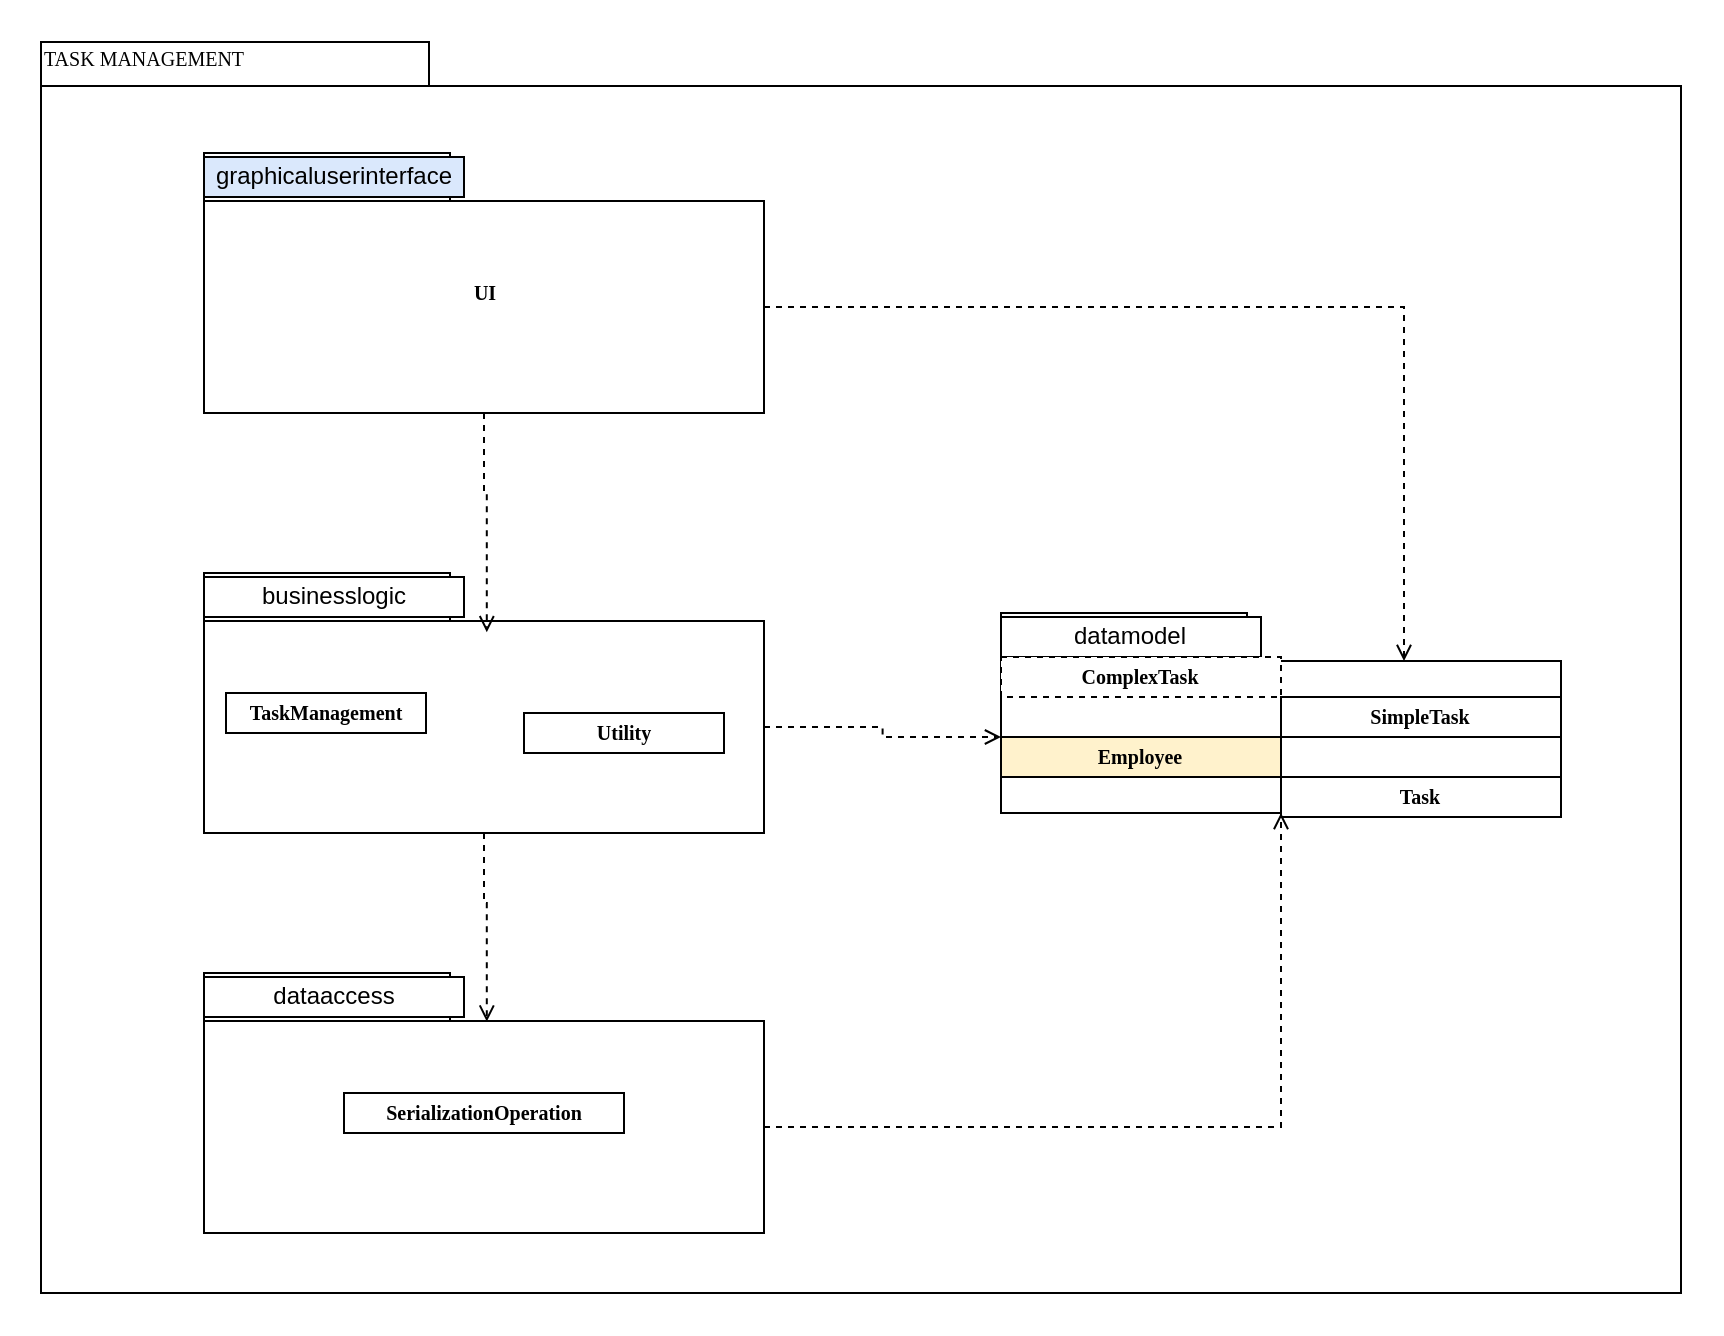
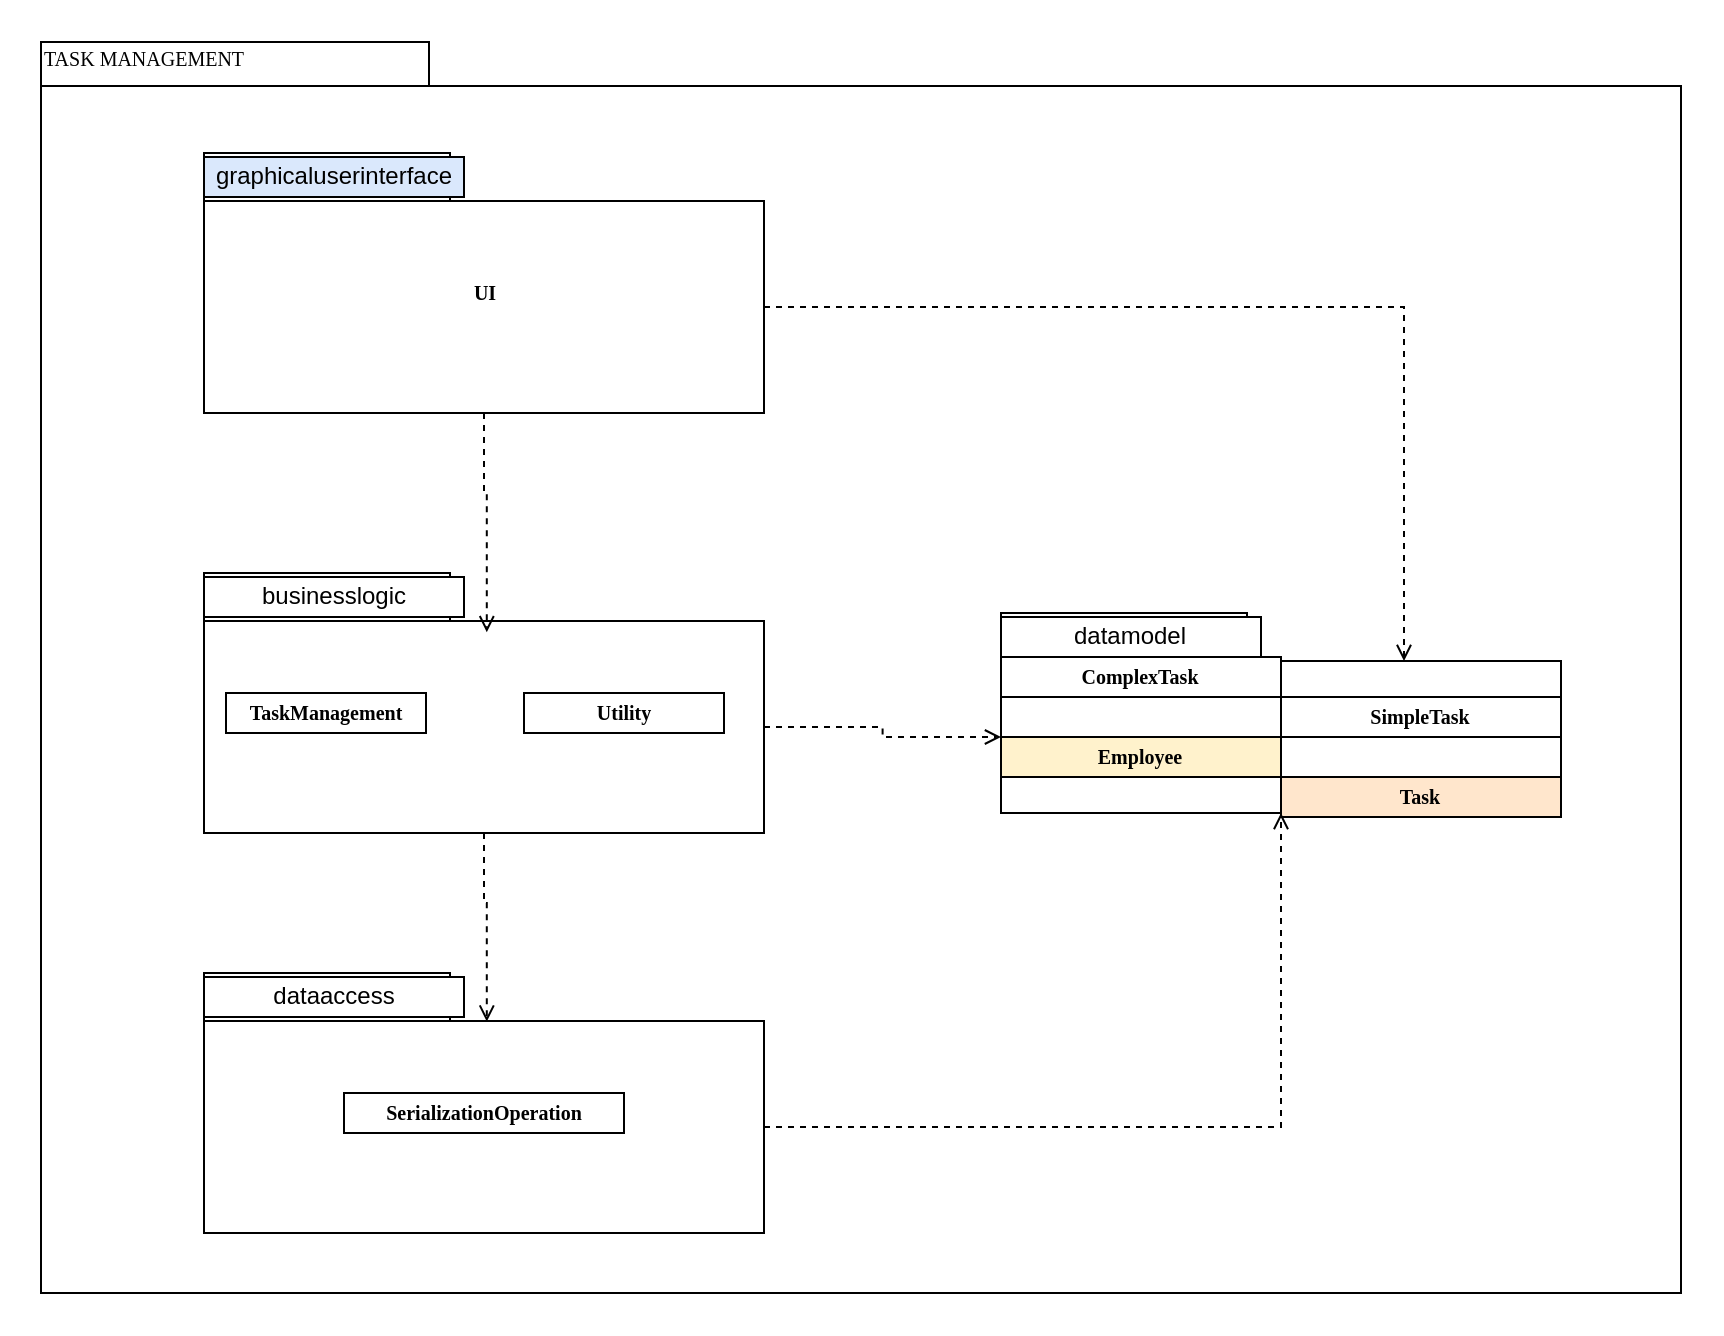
  <mxCell id="0" />
  <mxCell id="1" parent="0" />
  <mxCell id="2" value="" style="shape=folder;fontStyle=1;spacingTop=10;tabWidth=194;tabHeight=22;tabPosition=left;html=1;rounded=0;shadow=0;comic=0;labelBackgroundColor=none;strokeWidth=1;fillColor=none;fontFamily=Verdana;fontSize=10;align=center;" parent="1" vertex="1"><mxGeometry x="20" y="20.5" width="820" height="625.5" as="geometry" /></mxCell>
  <mxCell id="3" value="" style="group" parent="1" vertex="1" connectable="0"><mxGeometry x="101.5" y="76" width="280" height="130" as="geometry" /></mxCell>
  <mxCell id="4" value="UI" style="shape=folder;fontStyle=1;spacingTop=10;tabWidth=123;tabHeight=24;tabPosition=left;html=1;rounded=0;shadow=0;comic=0;labelBackgroundColor=none;strokeWidth=1;fontFamily=Verdana;fontSize=10;align=center;" parent="3" vertex="1"><mxGeometry width="280" height="130" as="geometry" /></mxCell>
  <mxCell id="5" value="" style="triangle;whiteSpace=wrap;html=1;rounded=0;shadow=0;comic=0;labelBackgroundColor=none;strokeWidth=1;fontFamily=Verdana;fontSize=10;align=center;rotation=-90;" parent="3" vertex="1"><mxGeometry x="96" y="2" width="15" height="20" as="geometry" /></mxCell>
  <mxCell id="6" value="graphicaluserinterface" style="rounded=0;whiteSpace=wrap;html=1;fillColor=#dae8fc;" parent="3" vertex="1"><mxGeometry y="2" width="130" height="20" as="geometry" /></mxCell>
  <mxCell id="7" value="TASK MANAGEMENT" style="text;html=1;align=left;verticalAlign=top;spacingTop=-4;fontSize=10;fontFamily=Verdana" parent="1" vertex="1"><mxGeometry x="20" y="20.5" width="130" height="20" as="geometry" /></mxCell>
  <mxCell id="8" value="" style="group" parent="1" vertex="1" connectable="0"><mxGeometry x="101.5" y="286" width="280" height="130" as="geometry" /></mxCell>
  <mxCell id="9" value="" style="shape=folder;fontStyle=1;spacingTop=10;tabWidth=123;tabHeight=24;tabPosition=left;html=1;rounded=0;shadow=0;comic=0;labelBackgroundColor=none;strokeWidth=1;fontFamily=Verdana;fontSize=10;align=center;" parent="8" vertex="1"><mxGeometry width="280" height="130" as="geometry" /></mxCell>
  <mxCell id="10" value="" style="triangle;whiteSpace=wrap;html=1;rounded=0;shadow=0;comic=0;labelBackgroundColor=none;strokeWidth=1;fontFamily=Verdana;fontSize=10;align=center;rotation=-90;" parent="8" vertex="1"><mxGeometry x="96" y="2" width="15" height="20" as="geometry" /></mxCell>
  <mxCell id="11" value="businesslogic" style="rounded=0;whiteSpace=wrap;html=1;" parent="8" vertex="1"><mxGeometry y="2" width="130" height="20" as="geometry" /></mxCell>
  <mxCell id="12" value="&lt;span style=&quot;font-family: Verdana; font-size: 10px; font-weight: 700; text-wrap-mode: nowrap;&quot;&gt;TaskManagement&lt;/span&gt;" style="rounded=0;whiteSpace=wrap;html=1;" parent="8" vertex="1"><mxGeometry x="11" y="60" width="100" height="20" as="geometry" /></mxCell>
- <mxCell id="13" value="&lt;span style=&quot;font-family: Verdana; font-size: 10px; font-weight: 700; text-wrap-mode: nowrap;&quot;&gt;Utility&lt;/span&gt;" style="rounded=0;whiteSpace=wrap;html=1;" parent="8" vertex="1"><mxGeometry x="160" y="70" width="100" height="20" as="geometry" /></mxCell>
+ <mxCell id="13" value="&lt;span style=&quot;font-family: Verdana; font-size: 10px; font-weight: 700; text-wrap-mode: nowrap;&quot;&gt;Utility&lt;/span&gt;" style="rounded=0;whiteSpace=wrap;html=1;" parent="8" vertex="1"><mxGeometry x="160" y="60" width="100" height="20" as="geometry" /></mxCell>
  <mxCell id="14" value="" style="group" parent="1" vertex="1" connectable="0"><mxGeometry x="101.5" y="486" width="280" height="130" as="geometry" /></mxCell>
  <mxCell id="15" value="" style="shape=folder;fontStyle=1;spacingTop=10;tabWidth=123;tabHeight=24;tabPosition=left;html=1;rounded=0;shadow=0;comic=0;labelBackgroundColor=none;strokeWidth=1;fontFamily=Verdana;fontSize=10;align=center;" parent="14" vertex="1"><mxGeometry width="280" height="130" as="geometry" /></mxCell>
  <mxCell id="16" value="" style="triangle;whiteSpace=wrap;html=1;rounded=0;shadow=0;comic=0;labelBackgroundColor=none;strokeWidth=1;fontFamily=Verdana;fontSize=10;align=center;rotation=-90;" parent="14" vertex="1"><mxGeometry x="96" y="2" width="15" height="20" as="geometry" /></mxCell>
  <mxCell id="17" value="dataaccess" style="rounded=0;whiteSpace=wrap;html=1;" parent="14" vertex="1"><mxGeometry y="2" width="130" height="20" as="geometry" /></mxCell>
  <mxCell id="18" value="&lt;font face=&quot;Verdana&quot;&gt;&lt;span style=&quot;font-size: 10px; text-wrap-mode: nowrap;&quot;&gt;&lt;b&gt;SerializationOperation&lt;/b&gt;&lt;/span&gt;&lt;/font&gt;" style="rounded=0;whiteSpace=wrap;html=1;" parent="14" vertex="1"><mxGeometry x="70" y="60" width="140" height="20" as="geometry" /></mxCell>
  <mxCell id="19" value="" style="group" parent="1" vertex="1" connectable="0"><mxGeometry x="500" y="306" width="280" height="130" as="geometry" /></mxCell>
  <mxCell id="20" value="" style="shape=folder;fontStyle=1;spacingTop=10;tabWidth=123;tabHeight=24;tabPosition=left;html=1;rounded=0;shadow=0;comic=0;labelBackgroundColor=none;strokeWidth=1;fontFamily=Verdana;fontSize=10;align=center;" parent="19" vertex="1"><mxGeometry width="280" height="100" as="geometry" /></mxCell>
  <mxCell id="21" value="" style="triangle;whiteSpace=wrap;html=1;rounded=0;shadow=0;comic=0;labelBackgroundColor=none;strokeWidth=1;fontFamily=Verdana;fontSize=10;align=center;rotation=-90;" parent="19" vertex="1"><mxGeometry x="96" y="2" width="15" height="20" as="geometry" /></mxCell>
  <mxCell id="22" value="datamodel" style="rounded=0;whiteSpace=wrap;html=1;" parent="19" vertex="1"><mxGeometry y="2" width="130" height="20" as="geometry" /></mxCell>
- <mxCell id="23" value="&lt;font face=&quot;Verdana&quot;&gt;&lt;span style=&quot;font-size: 10px; text-wrap-mode: nowrap;&quot;&gt;&lt;b&gt;ComplexTask&lt;/b&gt;&lt;/span&gt;&lt;/font&gt;" style="rounded=0;whiteSpace=wrap;html=1;dashed=1;" parent="19" vertex="1"><mxGeometry y="22" width="140" height="20" as="geometry" /></mxCell>
+ <mxCell id="23" value="&lt;font face=&quot;Verdana&quot;&gt;&lt;span style=&quot;font-size: 10px; text-wrap-mode: nowrap;&quot;&gt;&lt;b&gt;ComplexTask&lt;/b&gt;&lt;/span&gt;&lt;/font&gt;" style="rounded=0;whiteSpace=wrap;html=1;" parent="19" vertex="1"><mxGeometry y="22" width="140" height="20" as="geometry" /></mxCell>
  <mxCell id="24" value="&lt;font face=&quot;Verdana&quot;&gt;&lt;span style=&quot;font-size: 10px; text-wrap-mode: nowrap;&quot;&gt;&lt;b&gt;Employee&lt;/b&gt;&lt;/span&gt;&lt;/font&gt;" style="rounded=0;whiteSpace=wrap;html=1;fillColor=#fff2cc;" parent="19" vertex="1"><mxGeometry y="62" width="140" height="20" as="geometry" /></mxCell>
  <mxCell id="25" value="&lt;font face=&quot;Verdana&quot;&gt;&lt;span style=&quot;font-size: 10px; text-wrap-mode: nowrap;&quot;&gt;&lt;b&gt;SimpleTask&lt;/b&gt;&lt;/span&gt;&lt;/font&gt;" style="rounded=0;whiteSpace=wrap;html=1;" parent="19" vertex="1"><mxGeometry x="140" y="42" width="140" height="20" as="geometry" /></mxCell>
- <mxCell id="26" value="&lt;font face=&quot;Verdana&quot;&gt;&lt;span style=&quot;font-size: 10px; text-wrap-mode: nowrap;&quot;&gt;&lt;b&gt;Task&lt;/b&gt;&lt;/span&gt;&lt;/font&gt;" style="rounded=0;whiteSpace=wrap;html=1;" parent="19" vertex="1"><mxGeometry x="140" y="82" width="140" height="20" as="geometry" /></mxCell>
+ <mxCell id="26" value="&lt;font face=&quot;Verdana&quot;&gt;&lt;span style=&quot;font-size: 10px; text-wrap-mode: nowrap;&quot;&gt;&lt;b&gt;Task&lt;/b&gt;&lt;/span&gt;&lt;/font&gt;" style="rounded=0;whiteSpace=wrap;html=1;fillColor=#ffe6cc;" parent="19" vertex="1"><mxGeometry x="140" y="82" width="140" height="20" as="geometry" /></mxCell>
  <mxCell id="27" style="edgeStyle=orthogonalEdgeStyle;rounded=0;orthogonalLoop=1;jettySize=auto;html=1;exitX=0.5;exitY=1;exitDx=0;exitDy=0;exitPerimeter=0;entryX=0.505;entryY=0.228;entryDx=0;entryDy=0;entryPerimeter=0;dashed=1;endArrow=open;endFill=0;" parent="1" source="4" target="9" edge="1"><mxGeometry relative="1" as="geometry" /></mxCell>
  <mxCell id="28" style="edgeStyle=orthogonalEdgeStyle;rounded=0;orthogonalLoop=1;jettySize=auto;html=1;exitX=0;exitY=0;exitDx=280;exitDy=77;exitPerimeter=0;entryX=0;entryY=0;entryDx=201.5;entryDy=24;entryPerimeter=0;dashed=1;endArrow=open;endFill=0;" parent="1" source="4" target="20" edge="1"><mxGeometry relative="1" as="geometry" /></mxCell>
  <mxCell id="29" style="edgeStyle=orthogonalEdgeStyle;rounded=0;orthogonalLoop=1;jettySize=auto;html=1;exitX=0;exitY=0;exitDx=280;exitDy=77;exitPerimeter=0;entryX=0;entryY=0;entryDx=0;entryDy=62;entryPerimeter=0;dashed=1;endArrow=open;endFill=0;" parent="1" source="9" target="20" edge="1"><mxGeometry relative="1" as="geometry" /></mxCell>
  <mxCell id="30" style="edgeStyle=orthogonalEdgeStyle;rounded=0;orthogonalLoop=1;jettySize=auto;html=1;exitX=0.5;exitY=1;exitDx=0;exitDy=0;exitPerimeter=0;entryX=0.505;entryY=0.187;entryDx=0;entryDy=0;entryPerimeter=0;dashed=1;endArrow=open;endFill=0;" parent="1" source="9" target="15" edge="1"><mxGeometry relative="1" as="geometry" /></mxCell>
  <mxCell id="31" style="edgeStyle=orthogonalEdgeStyle;rounded=0;orthogonalLoop=1;jettySize=auto;html=1;exitX=0;exitY=0;exitDx=280;exitDy=77;exitPerimeter=0;entryX=0.5;entryY=1;entryDx=0;entryDy=0;entryPerimeter=0;dashed=1;endArrow=open;endFill=0;" parent="1" source="15" target="20" edge="1"><mxGeometry relative="1" as="geometry" /></mxCell>
